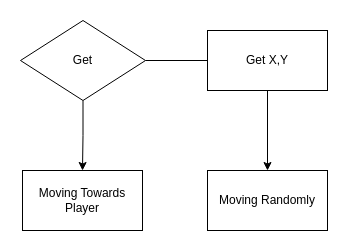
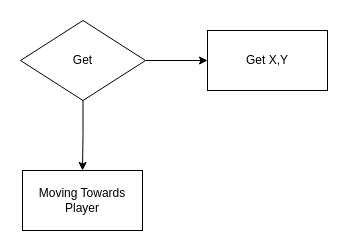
  <mxCell id="0" />
  <mxCell id="1" parent="0" />
  <mxCell id="2" style="edgeStyle=orthogonalEdgeStyle;rounded=0;orthogonalLoop=1;jettySize=auto;html=1;entryX=0.5;entryY=0;entryDx=0;entryDy=0;" edge="1" parent="1" source="4" target="5"><mxGeometry relative="1" as="geometry" /></mxCell>
- <mxCell id="3" value="" style="edgeStyle=orthogonalEdgeStyle;rounded=0;orthogonalLoop=1;jettySize=auto;html=1;endArrow=none;" edge="1" parent="1" source="4" target="7"><mxGeometry relative="1" as="geometry" /></mxCell>
+ <mxCell id="3" value="" style="edgeStyle=orthogonalEdgeStyle;rounded=0;orthogonalLoop=1;jettySize=auto;html=1;" edge="1" parent="1" source="4" target="7"><mxGeometry relative="1" as="geometry" /></mxCell>
  <mxCell id="4" value="Get" style="rhombus;whiteSpace=wrap;html=1;" vertex="1" parent="1"><mxGeometry x="20" y="20" width="125" height="80" as="geometry" /></mxCell>
  <mxCell id="5" value="Moving Towards Player" style="rounded=0;whiteSpace=wrap;html=1;" vertex="1" parent="1"><mxGeometry x="22" y="170" width="120" height="60" as="geometry" /></mxCell>
- <mxCell id="6" value="" style="edgeStyle=orthogonalEdgeStyle;rounded=0;orthogonalLoop=1;jettySize=auto;html=1;" edge="1" parent="1" source="7" target="8"><mxGeometry relative="1" as="geometry" /></mxCell>
  <mxCell id="7" value="Get X,Y" style="whiteSpace=wrap;html=1;" vertex="1" parent="1"><mxGeometry x="207" y="30" width="120" height="60" as="geometry" /></mxCell>
- <mxCell id="8" value="Moving Randomly" style="whiteSpace=wrap;html=1;" vertex="1" parent="1"><mxGeometry x="207" y="170" width="120" height="60" as="geometry" /></mxCell>
